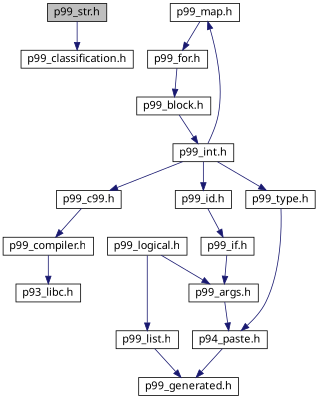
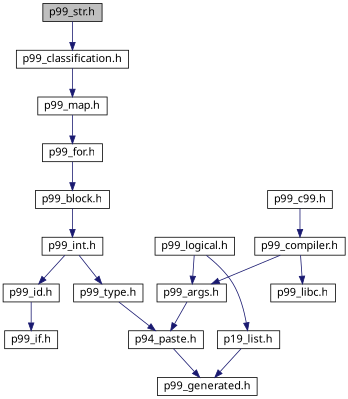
  digraph {
    fontname="Noto Sans"
    node [color=black fillcolor=white fontname="Noto Sans" fontsize=14 shape=record style=filled]
    edge [color=midnightblue fontname="Noto Sans" fontsize=14 labelfontname=Helvetica labelfontsize=14 style=solid]
    n1 [fillcolor=grey75 fontcolor=black height=0.2 label="p99_str.h" width=0.4]
    n2 [height=0.2 label="p99_classification.h" width=0.4]
    n3 [height=0.2 label="p99_map.h" width=0.4]
    n4 [height=0.2 label="p99_for.h" width=0.4]
    n5 [height=0.2 label="p99_block.h" width=0.4]
    n6 [height=0.2 label="p99_int.h" width=0.4]
    n7 [height=0.2 label="p99_c99.h" width=0.4]
    n8 [height=0.2 label="p99_id.h" width=0.4]
    n9 [height=0.2 label="p99_type.h" width=0.4]
    n10 [height=0.2 label="p99_compiler.h" width=0.4]
    n11 [height=0.2 label="p99_if.h" width=0.4]
    n12 [height=0.2 label="p94_paste.h" width=0.4]
    n13 [height=0.2 label="p99_args.h" width=0.4]
-   n14 [height=0.2 label="p93_libc.h" width=0.4]
+   n14 [height=0.2 label="p99_libc.h" width=0.4]
    n15 [height=0.2 label="p99_generated.h" width=0.4]
    n16 [height=0.2 label="p99_logical.h" width=0.4]
-   n17 [height=0.2 label="p99_list.h" width=0.4]
+   n17 [height=0.2 label="p19_list.h" width=0.4]
    n1 -> n2
-   n6 -> n3
+   n2 -> n3
    n3 -> n4
    n4 -> n5
    n5 -> n6
-   n6 -> n7
    n6 -> n8
    n6 -> n9
    n7 -> n10
    n8 -> n11
    n9 -> n12
-   n11 -> n13
+   n10 -> n13
    n10 -> n14
    n12 -> n15
    n13 -> n12
    n16 -> n13
    n16 -> n17
    n17 -> n15
  }
